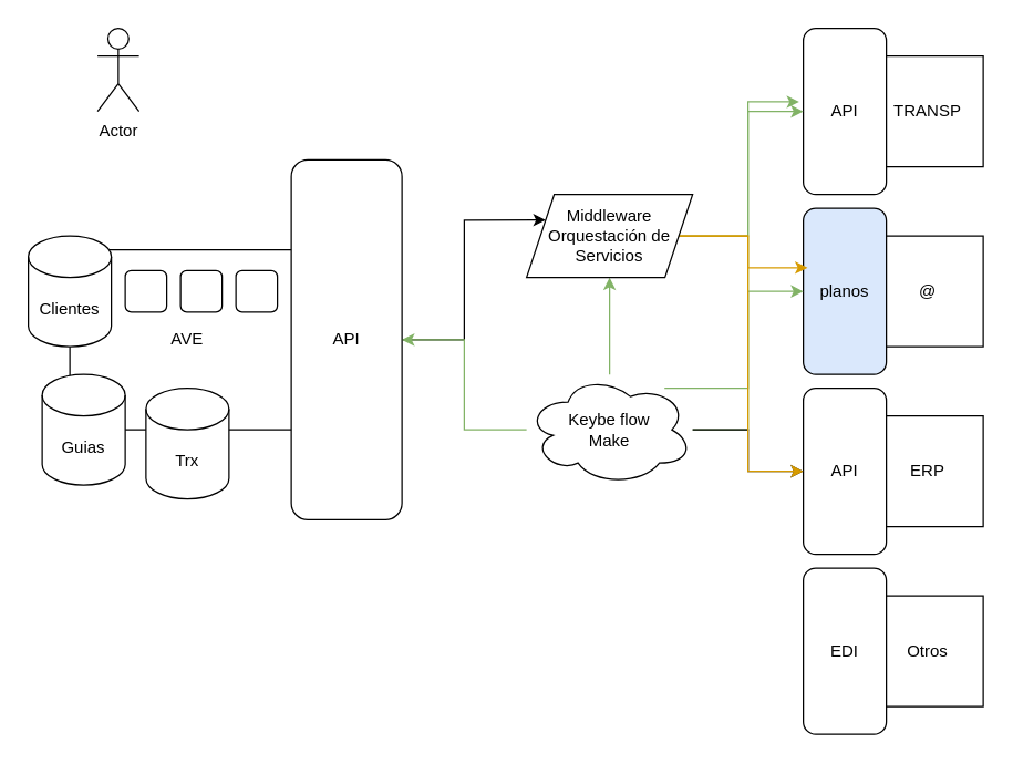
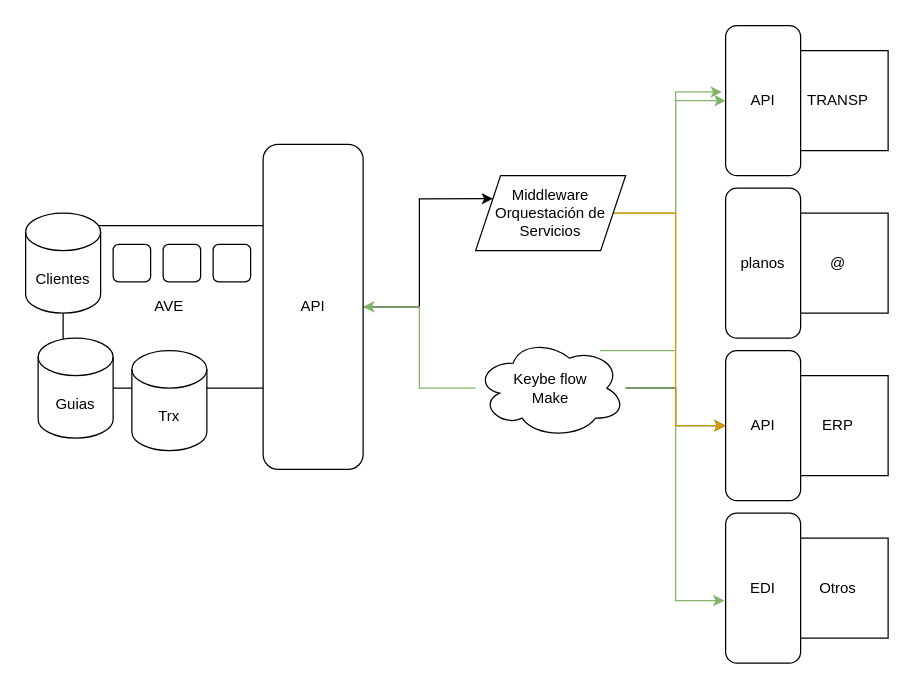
  <mxCell id="0" />
  <mxCell id="1" parent="0" />
  <mxCell id="2" value="AVE" style="rounded=0;whiteSpace=wrap;html=1;" vertex="1" parent="1"><mxGeometry x="50" y="180" width="170" height="130" as="geometry" /></mxCell>
  <mxCell id="3" style="edgeStyle=orthogonalEdgeStyle;rounded=0;orthogonalLoop=1;jettySize=auto;html=1;entryX=0;entryY=0.25;entryDx=0;entryDy=0;" edge="1" parent="1" source="4" target="22"><mxGeometry relative="1" as="geometry" /></mxCell>
  <mxCell id="4" value="API" style="rounded=1;whiteSpace=wrap;html=1;" vertex="1" parent="1"><mxGeometry x="210" y="115" width="80" height="260" as="geometry" /></mxCell>
  <mxCell id="5" value="TRANSP" style="whiteSpace=wrap;html=1;aspect=fixed;" vertex="1" parent="1"><mxGeometry x="630" y="40" width="80" height="80" as="geometry" /></mxCell>
  <mxCell id="6" value="@" style="whiteSpace=wrap;html=1;aspect=fixed;" vertex="1" parent="1"><mxGeometry x="630" y="170" width="80" height="80" as="geometry" /></mxCell>
  <mxCell id="7" value="ERP" style="whiteSpace=wrap;html=1;aspect=fixed;" vertex="1" parent="1"><mxGeometry x="630" y="300" width="80" height="80" as="geometry" /></mxCell>
  <mxCell id="8" value="Otros" style="whiteSpace=wrap;html=1;aspect=fixed;" vertex="1" parent="1"><mxGeometry x="630" y="430" width="80" height="80" as="geometry" /></mxCell>
  <mxCell id="9" value="API" style="rounded=1;whiteSpace=wrap;html=1;" vertex="1" parent="1"><mxGeometry x="580" y="20" width="60" height="120" as="geometry" /></mxCell>
- <mxCell id="10" value="planos" style="rounded=1;whiteSpace=wrap;html=1;fillColor=#dae8fc;" vertex="1" parent="1"><mxGeometry x="580" y="150" width="60" height="120" as="geometry" /></mxCell>
+ <mxCell id="10" value="planos" style="rounded=1;whiteSpace=wrap;html=1;" vertex="1" parent="1"><mxGeometry x="580" y="150" width="60" height="120" as="geometry" /></mxCell>
  <mxCell id="11" value="API" style="rounded=1;whiteSpace=wrap;html=1;" vertex="1" parent="1"><mxGeometry x="580" y="280" width="60" height="120" as="geometry" /></mxCell>
  <mxCell id="12" value="EDI" style="rounded=1;whiteSpace=wrap;html=1;" vertex="1" parent="1"><mxGeometry x="580" y="410" width="60" height="120" as="geometry" /></mxCell>
  <mxCell id="13" style="edgeStyle=orthogonalEdgeStyle;rounded=0;orthogonalLoop=1;jettySize=auto;html=1;entryX=0;entryY=0.5;entryDx=0;entryDy=0;fillColor=#d5e8d4;strokeColor=#82b366;" edge="1" parent="1" source="18" target="9"><mxGeometry relative="1" as="geometry"><Array as="points"><mxPoint x="540" y="280" /><mxPoint x="540" y="80" /></Array></mxGeometry></mxCell>
  <mxCell id="14" style="edgeStyle=orthogonalEdgeStyle;rounded=0;orthogonalLoop=1;jettySize=auto;html=1;fillColor=#d5e8d4;strokeColor=#82b366;" edge="1" parent="1" source="18" target="4"><mxGeometry relative="1" as="geometry" /></mxCell>
- <mxCell id="15" style="edgeStyle=orthogonalEdgeStyle;rounded=0;orthogonalLoop=1;jettySize=auto;html=1;fillColor=#d5e8d4;strokeColor=#82b366;" edge="1" parent="1" source="18" target="10"><mxGeometry relative="1" as="geometry" /></mxCell>
  <mxCell id="16" style="edgeStyle=orthogonalEdgeStyle;rounded=0;orthogonalLoop=1;jettySize=auto;html=1;" edge="1" parent="1" source="18" target="11"><mxGeometry relative="1" as="geometry" /></mxCell>
- <mxCell id="17" style="edgeStyle=orthogonalEdgeStyle;rounded=0;orthogonalLoop=1;jettySize=auto;html=1;fillColor=#d5e8d4;strokeColor=#82b366;" edge="1" parent="1" source="18" target="22"><mxGeometry relative="1" as="geometry" /></mxCell>
+ <mxCell id="17" style="edgeStyle=orthogonalEdgeStyle;rounded=0;orthogonalLoop=1;jettySize=auto;html=1;entryX=-0.017;entryY=0.583;entryDx=0;entryDy=0;entryPerimeter=0;fillColor=#d5e8d4;strokeColor=#82b366;" edge="1" parent="1" source="18" target="12"><mxGeometry relative="1" as="geometry" /></mxCell>
  <mxCell id="18" value="Keybe flow&lt;br&gt;Make" style="ellipse;shape=cloud;whiteSpace=wrap;html=1;" vertex="1" parent="1"><mxGeometry x="380" y="270" width="120" height="80" as="geometry" /></mxCell>
  <mxCell id="19" style="edgeStyle=orthogonalEdgeStyle;rounded=0;orthogonalLoop=1;jettySize=auto;html=1;entryX=-0.05;entryY=0.442;entryDx=0;entryDy=0;entryPerimeter=0;fillColor=#d5e8d4;strokeColor=#82b366;" edge="1" parent="1" source="22" target="9"><mxGeometry relative="1" as="geometry" /></mxCell>
- <mxCell id="20" style="edgeStyle=orthogonalEdgeStyle;rounded=0;orthogonalLoop=1;jettySize=auto;html=1;entryX=0.05;entryY=0.358;entryDx=0;entryDy=0;entryPerimeter=0;fillColor=#ffe6cc;strokeColor=#d79b00;" edge="1" parent="1" source="22" target="10"><mxGeometry relative="1" as="geometry" /></mxCell>
  <mxCell id="21" style="edgeStyle=orthogonalEdgeStyle;rounded=0;orthogonalLoop=1;jettySize=auto;html=1;entryX=0;entryY=0.5;entryDx=0;entryDy=0;fillColor=#ffe6cc;strokeColor=#d79b00;" edge="1" parent="1" source="22" target="11"><mxGeometry relative="1" as="geometry" /></mxCell>
  <mxCell id="22" value="Middleware&lt;br&gt;Orquestación de Servicios" style="shape=parallelogram;perimeter=parallelogramPerimeter;whiteSpace=wrap;html=1;fixedSize=1;" vertex="1" parent="1"><mxGeometry x="380" y="140" width="120" height="60" as="geometry" /></mxCell>
  <mxCell id="23" value="Guias" style="shape=cylinder3;whiteSpace=wrap;html=1;boundedLbl=1;backgroundOutline=1;size=15;" vertex="1" parent="1"><mxGeometry x="30" y="270" width="60" height="80" as="geometry" /></mxCell>
  <mxCell id="24" value="Clientes" style="shape=cylinder3;whiteSpace=wrap;html=1;boundedLbl=1;backgroundOutline=1;size=15;" vertex="1" parent="1"><mxGeometry x="20" y="170" width="60" height="80" as="geometry" /></mxCell>
  <mxCell id="25" value="Trx" style="shape=cylinder3;whiteSpace=wrap;html=1;boundedLbl=1;backgroundOutline=1;size=15;" vertex="1" parent="1"><mxGeometry x="105" y="280" width="60" height="80" as="geometry" /></mxCell>
- <mxCell id="26" value="Actor" style="shape=umlActor;verticalLabelPosition=bottom;verticalAlign=top;html=1;outlineConnect=0;" vertex="1" parent="1"><mxGeometry x="70" y="20" width="30" height="60" as="geometry" /></mxCell>
  <mxCell id="27" value="" style="rounded=1;whiteSpace=wrap;html=1;" vertex="1" parent="1"><mxGeometry x="90" y="195" width="30" height="30" as="geometry" /></mxCell>
  <mxCell id="28" value="" style="rounded=1;whiteSpace=wrap;html=1;" vertex="1" parent="1"><mxGeometry x="130" y="195" width="30" height="30" as="geometry" /></mxCell>
  <mxCell id="29" value="" style="rounded=1;whiteSpace=wrap;html=1;" vertex="1" parent="1"><mxGeometry x="170" y="195" width="30" height="30" as="geometry" /></mxCell>
